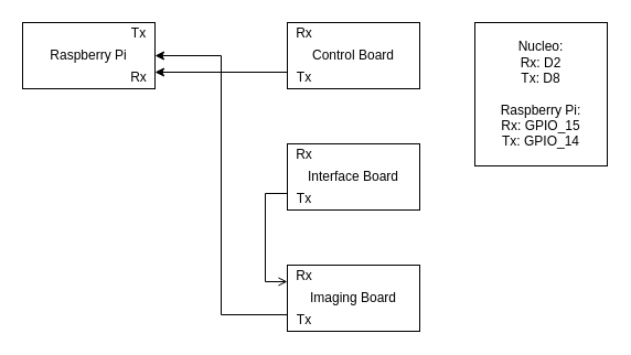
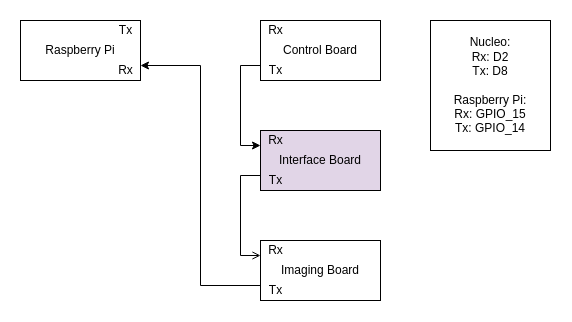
  <mxCell id="0" />
  <mxCell id="1" parent="0" />
  <mxCell id="2" value="Raspberry Pi" style="rounded=0;whiteSpace=wrap;html=1;" vertex="1" parent="1"><mxGeometry x="20" y="20" width="120" height="60" as="geometry" /></mxCell>
- <mxCell id="3" style="edgeStyle=orthogonalEdgeStyle;rounded=0;orthogonalLoop=1;jettySize=auto;html=1;exitX=0;exitY=0.75;exitDx=0;exitDy=0;fontFamily=Helvetica;" edge="1" parent="1" source="4" target="2"><mxGeometry relative="1" as="geometry" /></mxCell>
+ <mxCell id="3" style="edgeStyle=orthogonalEdgeStyle;rounded=0;orthogonalLoop=1;jettySize=auto;html=1;exitX=0;exitY=0.75;exitDx=0;exitDy=0;entryX=0;entryY=0.25;entryDx=0;entryDy=0;fontFamily=Helvetica;" edge="1" parent="1" source="4" target="6"><mxGeometry relative="1" as="geometry" /></mxCell>
  <mxCell id="4" value="Control Board" style="rounded=0;whiteSpace=wrap;html=1;" vertex="1" parent="1"><mxGeometry x="260" y="20" width="120" height="60" as="geometry" /></mxCell>
  <mxCell id="5" style="edgeStyle=orthogonalEdgeStyle;rounded=0;orthogonalLoop=1;jettySize=auto;html=1;exitX=0;exitY=0.75;exitDx=0;exitDy=0;entryX=0;entryY=0.25;entryDx=0;entryDy=0;endArrow=open;" edge="1" parent="1" source="6" target="8"><mxGeometry relative="1" as="geometry" /></mxCell>
- <mxCell id="6" value="Interface Board" style="rounded=0;whiteSpace=wrap;html=1;" vertex="1" parent="1"><mxGeometry x="260" y="130" width="120" height="60" as="geometry" /></mxCell>
+ <mxCell id="6" value="Interface Board" style="rounded=0;whiteSpace=wrap;html=1;fillColor=#e1d5e7;" vertex="1" parent="1"><mxGeometry x="260" y="130" width="120" height="60" as="geometry" /></mxCell>
  <mxCell id="7" style="edgeStyle=orthogonalEdgeStyle;rounded=0;orthogonalLoop=1;jettySize=auto;html=1;exitX=0;exitY=0.75;exitDx=0;exitDy=0;entryX=1;entryY=0.75;entryDx=0;entryDy=0;" edge="1" parent="1" source="8" target="2"><mxGeometry relative="1" as="geometry" /></mxCell>
  <mxCell id="8" value="Imaging Board" style="rounded=0;whiteSpace=wrap;html=1;" vertex="1" parent="1"><mxGeometry x="260" y="240" width="120" height="60" as="geometry" /></mxCell>
  <mxCell id="9" value="Tx" style="text;html=1;align=center;verticalAlign=middle;resizable=0;points=[];autosize=1;strokeColor=none;fontFamily=Helvetica;" vertex="1" parent="1"><mxGeometry x="110" y="20" width="30" height="20" as="geometry" /></mxCell>
  <mxCell id="10" value="Rx" style="text;html=1;align=center;verticalAlign=middle;resizable=0;points=[];autosize=1;strokeColor=none;fontFamily=Helvetica;" vertex="1" parent="1"><mxGeometry x="260" y="20" width="30" height="20" as="geometry" /></mxCell>
  <mxCell id="11" value="Tx" style="text;html=1;align=center;verticalAlign=middle;resizable=0;points=[];autosize=1;strokeColor=none;fontFamily=Helvetica;" vertex="1" parent="1"><mxGeometry x="260" y="60" width="30" height="20" as="geometry" /></mxCell>
  <mxCell id="12" value="Rx" style="text;html=1;align=center;verticalAlign=middle;resizable=0;points=[];autosize=1;strokeColor=none;fontFamily=Helvetica;" vertex="1" parent="1"><mxGeometry x="260" y="130" width="30" height="20" as="geometry" /></mxCell>
  <mxCell id="13" value="Tx" style="text;html=1;align=center;verticalAlign=middle;resizable=0;points=[];autosize=1;strokeColor=none;fontFamily=Helvetica;" vertex="1" parent="1"><mxGeometry x="260" y="170" width="30" height="20" as="geometry" /></mxCell>
  <mxCell id="14" value="Rx" style="text;html=1;align=center;verticalAlign=middle;resizable=0;points=[];autosize=1;strokeColor=none;fontFamily=Helvetica;" vertex="1" parent="1"><mxGeometry x="260" y="240" width="30" height="20" as="geometry" /></mxCell>
  <mxCell id="15" value="Tx" style="text;html=1;align=center;verticalAlign=middle;resizable=0;points=[];autosize=1;strokeColor=none;fontFamily=Helvetica;" vertex="1" parent="1"><mxGeometry x="260" y="280" width="30" height="20" as="geometry" /></mxCell>
  <mxCell id="16" value="Rx" style="text;html=1;align=center;verticalAlign=middle;resizable=0;points=[];autosize=1;strokeColor=none;fontFamily=Helvetica;" vertex="1" parent="1"><mxGeometry x="110" y="60" width="30" height="20" as="geometry" /></mxCell>
  <mxCell id="17" value="Nucleo:&lt;br&gt;Rx: D2&lt;br&gt;Tx: D8&lt;br&gt;&lt;br&gt;Raspberry Pi:&lt;br&gt;Rx: GPIO_15&lt;br&gt;Tx: GPIO_14" style="rounded=0;whiteSpace=wrap;html=1;fontFamily=Helvetica;" vertex="1" parent="1"><mxGeometry x="430" y="20" width="120" height="130" as="geometry" /></mxCell>
